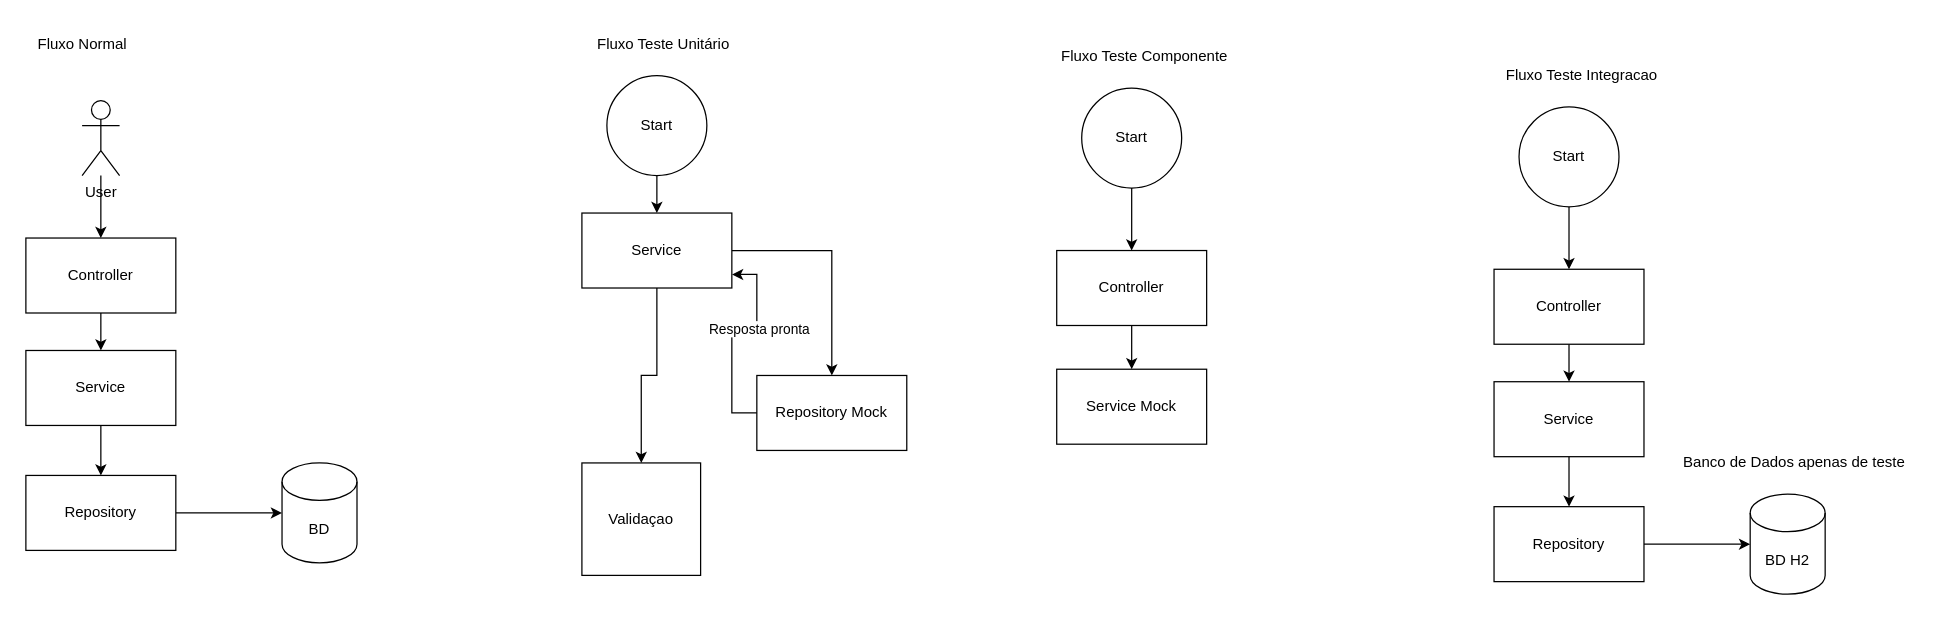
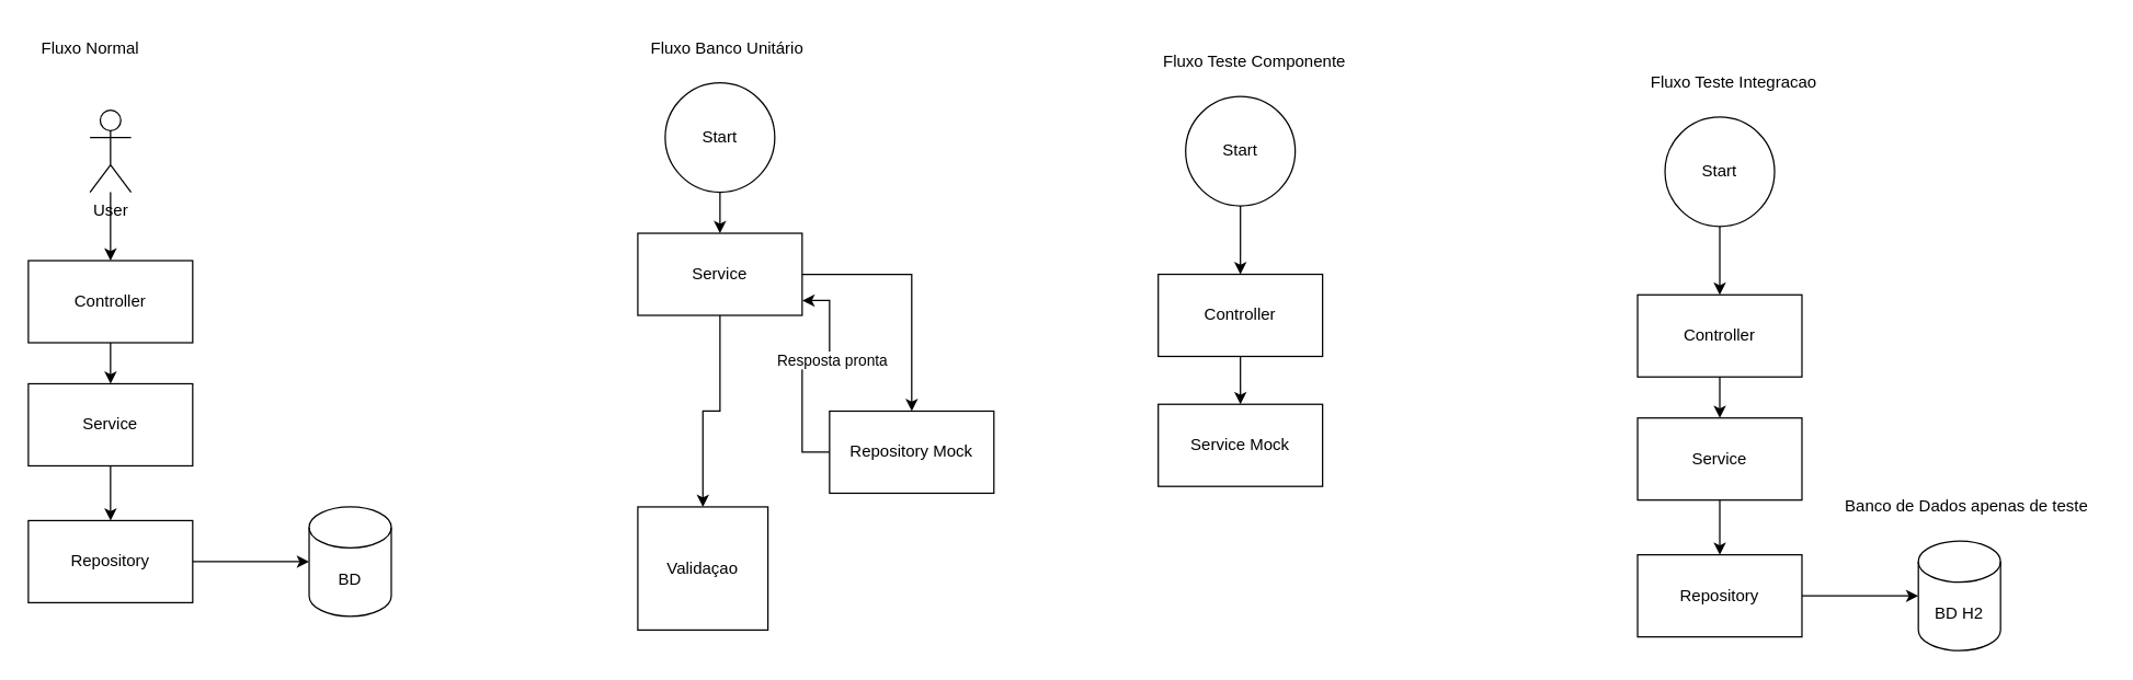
  <mxCell id="0" />
  <mxCell id="1" parent="0" />
  <mxCell id="2" value="" style="edgeStyle=orthogonalEdgeStyle;rounded=0;orthogonalLoop=1;jettySize=auto;html=1;" edge="1" parent="1" source="3" target="5"><mxGeometry relative="1" as="geometry" /></mxCell>
  <mxCell id="3" value="User" style="shape=umlActor;verticalLabelPosition=bottom;verticalAlign=top;html=1;outlineConnect=0;" vertex="1" parent="1"><mxGeometry x="65" y="80" width="30" height="60" as="geometry" /></mxCell>
  <mxCell id="4" style="edgeStyle=orthogonalEdgeStyle;rounded=0;orthogonalLoop=1;jettySize=auto;html=1;" edge="1" parent="1" source="5" target="7"><mxGeometry relative="1" as="geometry" /></mxCell>
  <mxCell id="5" value="Controller" style="rounded=0;whiteSpace=wrap;html=1;" vertex="1" parent="1"><mxGeometry x="20" y="190" width="120" height="60" as="geometry" /></mxCell>
  <mxCell id="6" style="edgeStyle=orthogonalEdgeStyle;rounded=0;orthogonalLoop=1;jettySize=auto;html=1;" edge="1" parent="1" source="7" target="9"><mxGeometry relative="1" as="geometry" /></mxCell>
  <mxCell id="7" value="Service" style="rounded=0;whiteSpace=wrap;html=1;" vertex="1" parent="1"><mxGeometry x="20" y="280" width="120" height="60" as="geometry" /></mxCell>
  <mxCell id="8" style="edgeStyle=orthogonalEdgeStyle;rounded=0;orthogonalLoop=1;jettySize=auto;html=1;" edge="1" parent="1" source="9" target="10"><mxGeometry relative="1" as="geometry" /></mxCell>
  <mxCell id="9" value="Repository" style="rounded=0;whiteSpace=wrap;html=1;" vertex="1" parent="1"><mxGeometry x="20" y="380" width="120" height="60" as="geometry" /></mxCell>
  <mxCell id="10" value="BD" style="shape=cylinder3;whiteSpace=wrap;html=1;boundedLbl=1;backgroundOutline=1;size=15;" vertex="1" parent="1"><mxGeometry x="225" y="370" width="60" height="80" as="geometry" /></mxCell>
  <mxCell id="11" value="Fluxo Normal" style="text;html=1;align=center;verticalAlign=middle;resizable=0;points=[];autosize=1;strokeColor=none;fillColor=none;" vertex="1" parent="1"><mxGeometry x="20" y="20" width="90" height="30" as="geometry" /></mxCell>
  <mxCell id="12" style="edgeStyle=orthogonalEdgeStyle;rounded=0;orthogonalLoop=1;jettySize=auto;html=1;" edge="1" parent="1" source="17" target="15"><mxGeometry relative="1" as="geometry"><mxPoint x="525.029" y="170" as="sourcePoint" /></mxGeometry></mxCell>
  <mxCell id="13" style="edgeStyle=orthogonalEdgeStyle;rounded=0;orthogonalLoop=1;jettySize=auto;html=1;" edge="1" parent="1" source="15" target="18"><mxGeometry relative="1" as="geometry" /></mxCell>
  <mxCell id="14" value="" style="edgeStyle=orthogonalEdgeStyle;rounded=0;orthogonalLoop=1;jettySize=auto;html=1;" edge="1" parent="1" source="15" target="21"><mxGeometry relative="1" as="geometry" /></mxCell>
  <mxCell id="15" value="Service" style="rounded=0;whiteSpace=wrap;html=1;" vertex="1" parent="1"><mxGeometry x="465" y="170" width="120" height="60" as="geometry" /></mxCell>
- <mxCell id="16" value="Fluxo Teste Unitário" style="text;html=1;align=center;verticalAlign=middle;resizable=0;points=[];autosize=1;strokeColor=none;fillColor=none;" vertex="1" parent="1"><mxGeometry x="465" y="20" width="130" height="30" as="geometry" /></mxCell>
+ <mxCell id="16" value="Fluxo Banco Unitário" style="text;html=1;align=center;verticalAlign=middle;resizable=0;points=[];autosize=1;strokeColor=none;fillColor=none;" vertex="1" parent="1"><mxGeometry x="465" y="20" width="130" height="30" as="geometry" /></mxCell>
  <mxCell id="17" value="Start" style="ellipse;whiteSpace=wrap;html=1;" vertex="1" parent="1"><mxGeometry x="485" y="60" width="80" height="80" as="geometry" /></mxCell>
  <mxCell id="18" value="Repository Mock" style="rounded=0;whiteSpace=wrap;html=1;" vertex="1" parent="1"><mxGeometry x="605" y="300" width="120" height="60" as="geometry" /></mxCell>
  <mxCell id="19" style="edgeStyle=orthogonalEdgeStyle;rounded=0;orthogonalLoop=1;jettySize=auto;html=1;entryX=1.001;entryY=0.819;entryDx=0;entryDy=0;entryPerimeter=0;" edge="1" parent="1" source="18" target="15"><mxGeometry relative="1" as="geometry" /></mxCell>
  <mxCell id="20" value="Resposta pronta" style="edgeLabel;html=1;align=center;verticalAlign=middle;resizable=0;points=[];" vertex="1" connectable="0" parent="19"><mxGeometry x="0.264" y="-1" relative="1" as="geometry"><mxPoint as="offset" /></mxGeometry></mxCell>
  <mxCell id="21" value="Validaçao" style="rounded=0;whiteSpace=wrap;html=1;" vertex="1" parent="1"><mxGeometry x="465" y="370" width="95" height="90" as="geometry" /></mxCell>
  <mxCell id="22" value="" style="edgeStyle=orthogonalEdgeStyle;rounded=0;orthogonalLoop=1;jettySize=auto;html=1;exitX=0.5;exitY=1;exitDx=0;exitDy=0;" edge="1" parent="1" source="26" target="24"><mxGeometry relative="1" as="geometry"><mxPoint x="905" y="150" as="sourcePoint" /></mxGeometry></mxCell>
  <mxCell id="23" style="edgeStyle=orthogonalEdgeStyle;rounded=0;orthogonalLoop=1;jettySize=auto;html=1;" edge="1" parent="1" source="24" target="38"><mxGeometry relative="1" as="geometry"><mxPoint x="905.029" y="290" as="targetPoint" /></mxGeometry></mxCell>
  <mxCell id="24" value="Controller" style="rounded=0;whiteSpace=wrap;html=1;" vertex="1" parent="1"><mxGeometry x="845" y="200" width="120" height="60" as="geometry" /></mxCell>
  <mxCell id="25" value="Fluxo Teste Componente" style="text;html=1;align=center;verticalAlign=middle;resizable=0;points=[];autosize=1;strokeColor=none;fillColor=none;" vertex="1" parent="1"><mxGeometry x="835" y="30" width="160" height="30" as="geometry" /></mxCell>
  <mxCell id="26" value="Start" style="ellipse;whiteSpace=wrap;html=1;" vertex="1" parent="1"><mxGeometry x="865" y="70" width="80" height="80" as="geometry" /></mxCell>
  <mxCell id="27" value="" style="edgeStyle=orthogonalEdgeStyle;rounded=0;orthogonalLoop=1;jettySize=auto;html=1;exitX=0.5;exitY=1;exitDx=0;exitDy=0;" edge="1" parent="1" source="36" target="29"><mxGeometry relative="1" as="geometry"><mxPoint x="1255" y="165" as="sourcePoint" /></mxGeometry></mxCell>
  <mxCell id="28" style="edgeStyle=orthogonalEdgeStyle;rounded=0;orthogonalLoop=1;jettySize=auto;html=1;" edge="1" parent="1" source="29" target="31"><mxGeometry relative="1" as="geometry" /></mxCell>
  <mxCell id="29" value="Controller" style="rounded=0;whiteSpace=wrap;html=1;" vertex="1" parent="1"><mxGeometry x="1195" y="215" width="120" height="60" as="geometry" /></mxCell>
  <mxCell id="30" style="edgeStyle=orthogonalEdgeStyle;rounded=0;orthogonalLoop=1;jettySize=auto;html=1;" edge="1" parent="1" source="31" target="33"><mxGeometry relative="1" as="geometry" /></mxCell>
  <mxCell id="31" value="Service" style="rounded=0;whiteSpace=wrap;html=1;" vertex="1" parent="1"><mxGeometry x="1195" y="305" width="120" height="60" as="geometry" /></mxCell>
  <mxCell id="32" style="edgeStyle=orthogonalEdgeStyle;rounded=0;orthogonalLoop=1;jettySize=auto;html=1;" edge="1" parent="1" source="33" target="34"><mxGeometry relative="1" as="geometry" /></mxCell>
  <mxCell id="33" value="Repository" style="rounded=0;whiteSpace=wrap;html=1;" vertex="1" parent="1"><mxGeometry x="1195" y="405" width="120" height="60" as="geometry" /></mxCell>
  <mxCell id="34" value="BD H2" style="shape=cylinder3;whiteSpace=wrap;html=1;boundedLbl=1;backgroundOutline=1;size=15;" vertex="1" parent="1"><mxGeometry x="1400" y="395" width="60" height="80" as="geometry" /></mxCell>
  <mxCell id="35" value="Fluxo Teste Integracao" style="text;html=1;align=center;verticalAlign=middle;resizable=0;points=[];autosize=1;strokeColor=none;fillColor=none;" vertex="1" parent="1"><mxGeometry x="1195" y="45" width="140" height="30" as="geometry" /></mxCell>
  <mxCell id="36" value="Start" style="ellipse;whiteSpace=wrap;html=1;" vertex="1" parent="1"><mxGeometry x="1215" y="85" width="80" height="80" as="geometry" /></mxCell>
  <mxCell id="37" value="Banco de Dados apenas de teste" style="text;html=1;align=center;verticalAlign=middle;resizable=0;points=[];autosize=1;strokeColor=none;fillColor=none;" vertex="1" parent="1"><mxGeometry x="1335" y="355" width="200" height="30" as="geometry" /></mxCell>
  <mxCell id="38" value="Service Mock" style="rounded=0;whiteSpace=wrap;html=1;" vertex="1" parent="1"><mxGeometry x="845" y="295" width="120" height="60" as="geometry" /></mxCell>
